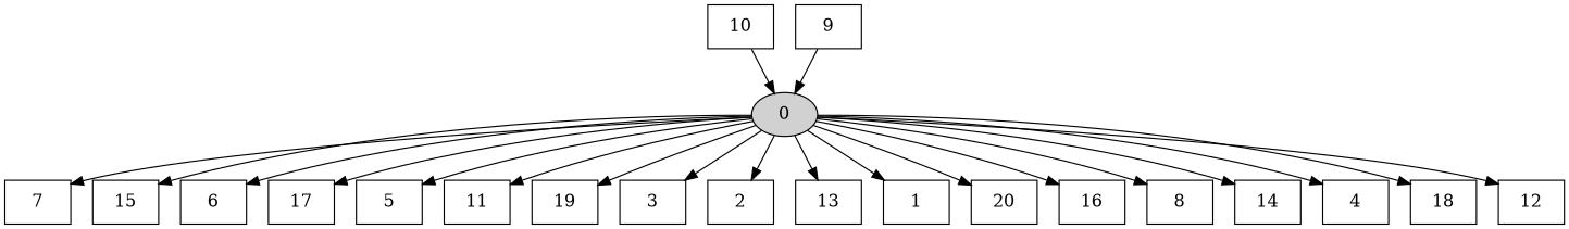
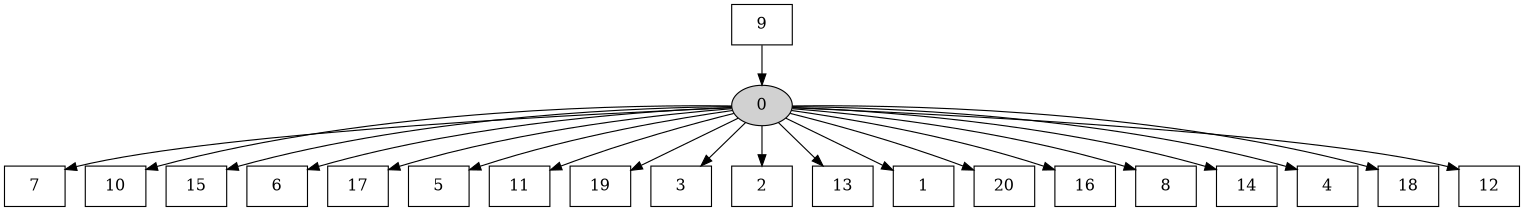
  digraph {
    node [fillcolor=white style=filled shape=box]
    0 [fillcolor=grey82 shape=""]
    n2 [label="7\n"]
    n3 [label="10\n"]
    n4 [label="15\n"]
    n5 [label="6\n"]
    n6 [label="17\n"]
    n7 [label="5\n"]
    n8 [label="11\n"]
    n9 [label="19\n"]
    n10 [label="3\n"]
    n11 [label="2\n"]
    n12 [label="13\n"]
    n13 [label="1\n"]
    n14 [label="20\n"]
    n15 [label="16\n"]
    n16 [label="8\n"]
    n17 [label="14\n"]
    n18 [label="4\n"]
    n19 [label="18\n"]
    n20 [label="12\n"]
    n21 [label="9\n"]
    0 -> n2
-   n3 -> 0
+   0 -> n3
    0 -> n4
    0 -> n5
    0 -> n6
    0 -> n7
    0 -> n8
    0 -> n9
    0 -> n10
    0 -> n11
    0 -> n12
    0 -> n13
    0 -> n14
    0 -> n15
    0 -> n16
    0 -> n17
    0 -> n18
    0 -> n19
    0 -> n20
    n21 -> 0
  }
